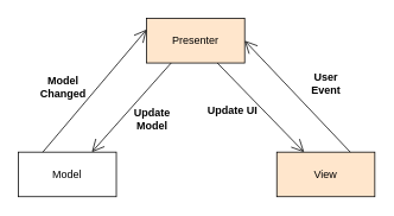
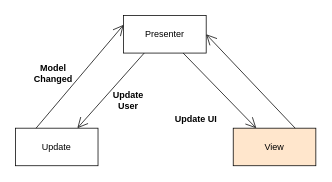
  <mxCell id="0" />
  <mxCell id="1" parent="0" />
- <mxCell id="2" value="Model" style="html=1;whiteSpace=wrap;" vertex="1" parent="1"><mxGeometry x="20" y="170" width="110" height="50" as="geometry" /></mxCell>
+ <mxCell id="2" value="Update" style="html=1;whiteSpace=wrap;" vertex="1" parent="1"><mxGeometry x="20" y="170" width="110" height="50" as="geometry" /></mxCell>
  <mxCell id="3" value="View" style="html=1;whiteSpace=wrap;fillColor=#ffe6cc;" vertex="1" parent="1"><mxGeometry x="310" y="170" width="110" height="50" as="geometry" /></mxCell>
- <mxCell id="4" value="Presenter" style="html=1;whiteSpace=wrap;fillColor=#ffe6cc;" vertex="1" parent="1"><mxGeometry x="164" y="20" width="110" height="50" as="geometry" /></mxCell>
+ <mxCell id="4" value="Presenter" style="html=1;whiteSpace=wrap;" vertex="1" parent="1"><mxGeometry x="164" y="20" width="110" height="50" as="geometry" /></mxCell>
  <mxCell id="5" value="" style="endArrow=open;endFill=1;endSize=12;html=1;rounded=0;exitX=0.75;exitY=0;exitDx=0;exitDy=0;entryX=1;entryY=0.5;entryDx=0;entryDy=0;" edge="1" parent="1" source="3" target="4"><mxGeometry width="160" relative="1" as="geometry"><mxPoint x="340" y="110" as="sourcePoint" /><mxPoint x="500" y="110" as="targetPoint" /></mxGeometry></mxCell>
  <mxCell id="6" value="" style="endArrow=open;endFill=1;endSize=12;html=1;rounded=0;" edge="1" parent="1" source="4" target="3"><mxGeometry width="160" relative="1" as="geometry"><mxPoint x="230.003" y="70" as="sourcePoint" /><mxPoint x="327.337" y="170" as="targetPoint" /></mxGeometry></mxCell>
  <mxCell id="7" value="" style="endArrow=open;endFill=1;endSize=12;html=1;rounded=0;exitX=0.25;exitY=1;exitDx=0;exitDy=0;entryX=0.75;entryY=0;entryDx=0;entryDy=0;" edge="1" parent="1" source="4" target="2"><mxGeometry width="160" relative="1" as="geometry"><mxPoint x="60" y="440" as="sourcePoint" /><mxPoint x="220" y="440" as="targetPoint" /></mxGeometry></mxCell>
- <mxCell id="8" value="User&lt;br&gt;Event" style="text;align=center;fontStyle=1;verticalAlign=middle;spacingLeft=3;spacingRight=3;strokeColor=none;rotatable=0;points=[[0,0.5],[1,0.5]];portConstraint=eastwest;html=1;" vertex="1" parent="1"><mxGeometry x="325" y="80" width="80" height="26" as="geometry" /></mxCell>
- <mxCell id="9" value="Update UI" style="text;align=center;fontStyle=1;verticalAlign=middle;spacingLeft=3;spacingRight=3;strokeColor=none;rotatable=0;points=[[0,0.5],[1,0.5]];portConstraint=eastwest;html=1;" vertex="1" parent="1"><mxGeometry x="220" y="110" width="80" height="26" as="geometry" /></mxCell>
+ <mxCell id="9" value="Update UI" style="text;align=center;fontStyle=1;verticalAlign=middle;spacingLeft=3;spacingRight=3;strokeColor=none;rotatable=0;points=[[0,0.5],[1,0.5]];portConstraint=eastwest;html=1;" vertex="1" parent="1"><mxGeometry x="220" y="145" width="80" height="26" as="geometry" /></mxCell>
  <mxCell id="10" value="" style="endArrow=open;endFill=1;endSize=12;html=1;rounded=0;exitX=0.25;exitY=0;exitDx=0;exitDy=0;entryX=0;entryY=0.25;entryDx=0;entryDy=0;" edge="1" parent="1" source="2" target="4"><mxGeometry width="160" relative="1" as="geometry"><mxPoint x="0" y="90" as="sourcePoint" /><mxPoint x="160" y="90" as="targetPoint" /></mxGeometry></mxCell>
  <mxCell id="11" value="Model&lt;br&gt;Changed" style="text;align=center;fontStyle=1;verticalAlign=middle;spacingLeft=3;spacingRight=3;strokeColor=none;rotatable=0;points=[[0,0.5],[1,0.5]];portConstraint=eastwest;html=1;" vertex="1" parent="1"><mxGeometry x="30" y="84" width="80" height="26" as="geometry" /></mxCell>
- <mxCell id="12" value="Update&lt;br&gt;Model" style="text;align=center;fontStyle=1;verticalAlign=middle;spacingLeft=3;spacingRight=3;strokeColor=none;rotatable=0;points=[[0,0.5],[1,0.5]];portConstraint=eastwest;html=1;" vertex="1" parent="1"><mxGeometry x="130" y="120" width="80" height="26" as="geometry" /></mxCell>
+ <mxCell id="12" value="Update&lt;br&gt;User" style="text;align=center;fontStyle=1;verticalAlign=middle;spacingLeft=3;spacingRight=3;strokeColor=none;rotatable=0;points=[[0,0.5],[1,0.5]];portConstraint=eastwest;html=1;" vertex="1" parent="1"><mxGeometry x="130" y="120" width="80" height="26" as="geometry" /></mxCell>
